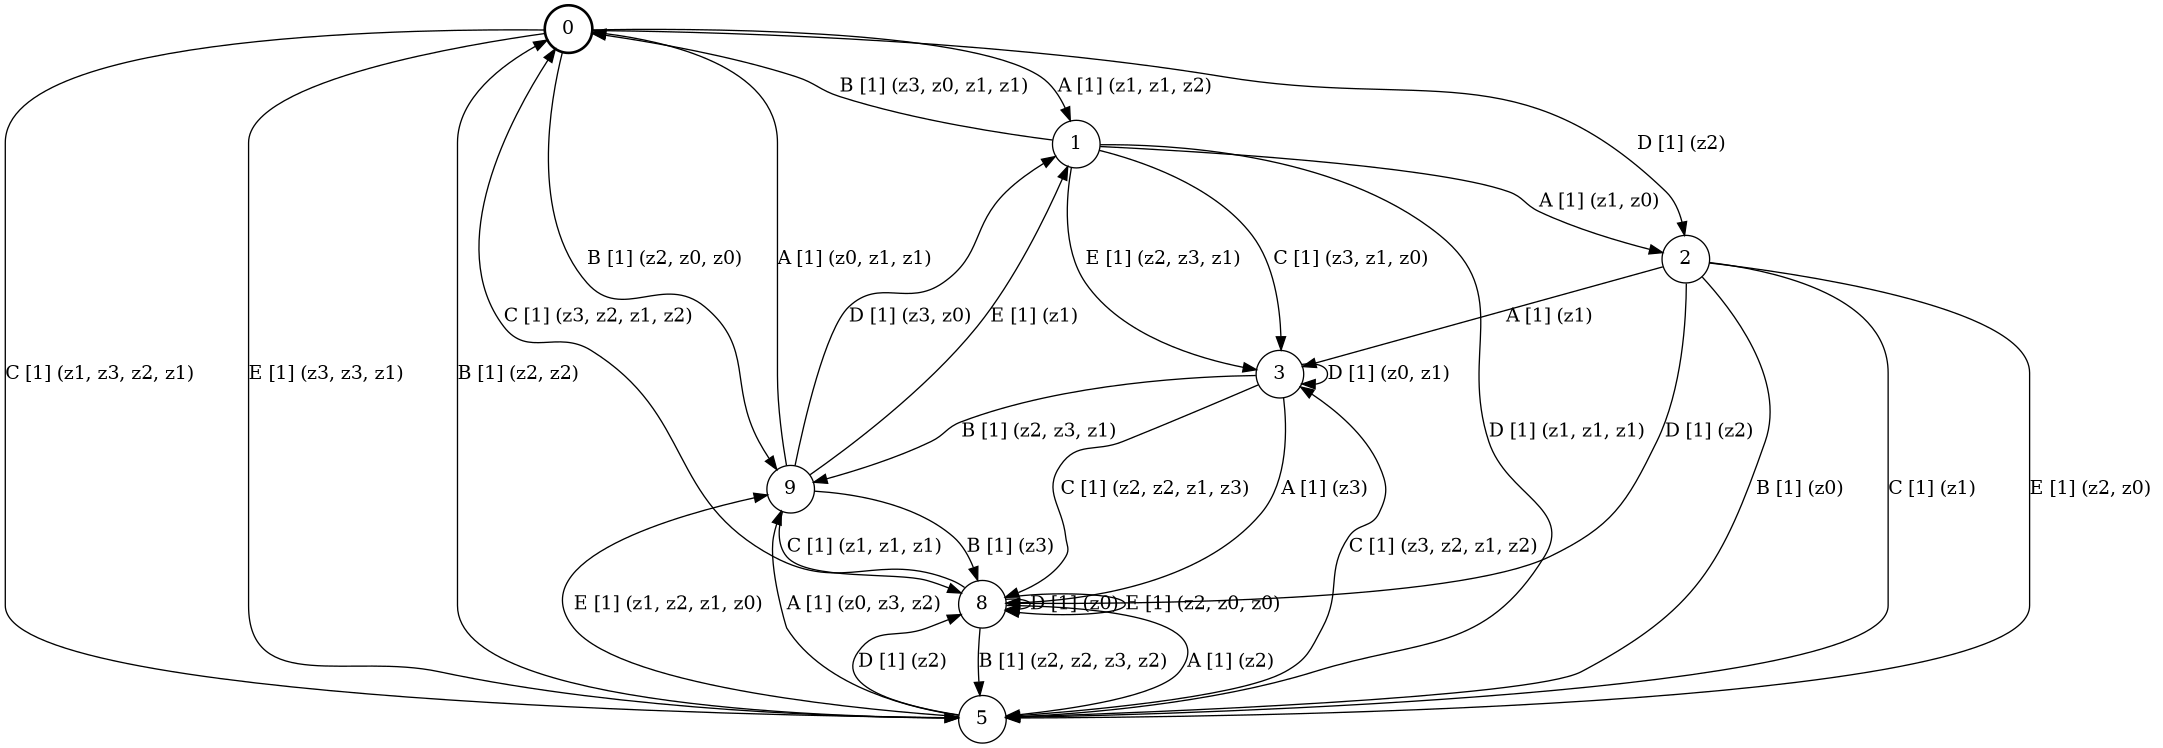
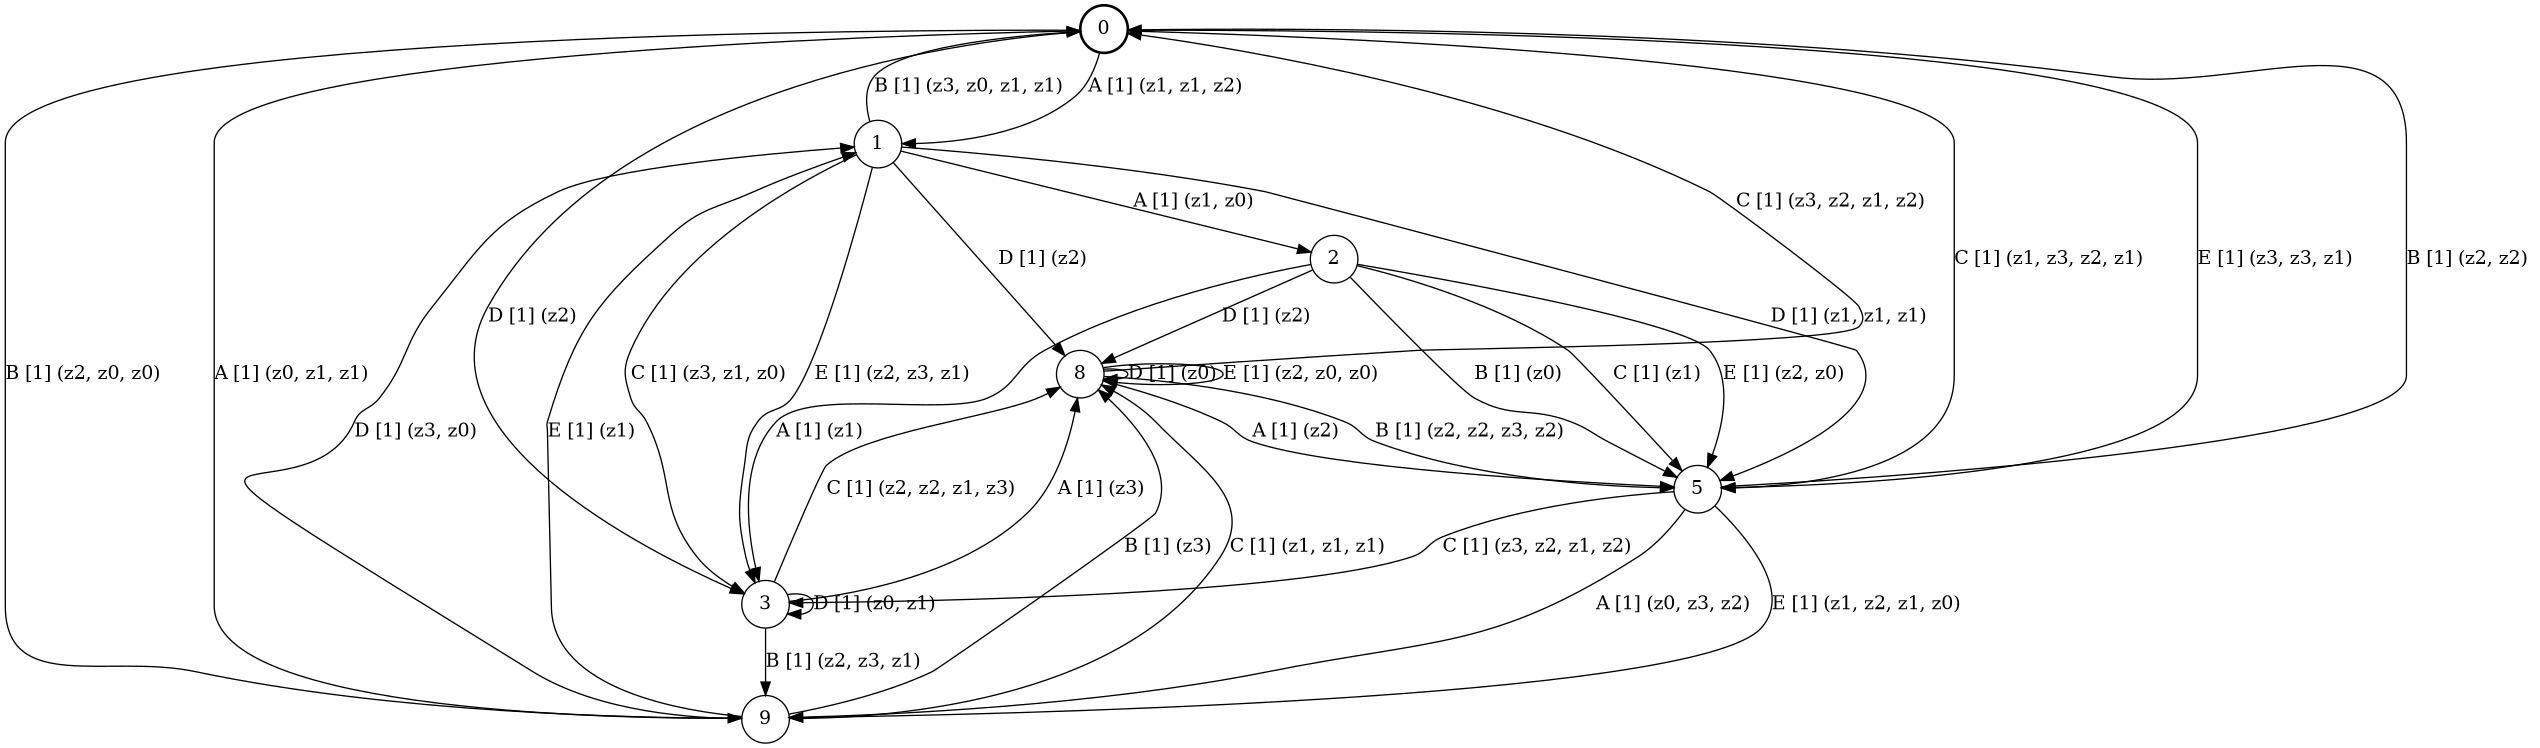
  digraph {
    node [shape=circle]
    0 [style=bold]
    1
    n3 [label=9]
    5
    2
    3
    n7 [label=8]
    0 -> 1 [label="A [1] (z1, z1, z2) "]
    0 -> n3 [label="B [1] (z2, z0, z0) "]
    0 -> 5 [label="C [1] (z1, z3, z2, z1) "]
    0 -> 5 [label="E [1] (z3, z3, z1) "]
-   0 -> 2 [label="D [1] (z2) "]
+   0 -> 3 [label="D [1] (z2) "]
    1 -> 0 [label="B [1] (z3, z0, z1, z1) "]
    1 -> 5 [label="D [1] (z1, z1, z1) "]
    1 -> 2 [label="A [1] (z1, z0) "]
    1 -> 3 [label="C [1] (z3, z1, z0) "]
    1 -> 3 [label="E [1] (z2, z3, z1) "]
    n3 -> 0 [label="A [1] (z0, z1, z1) "]
    n3 -> 1 [label="D [1] (z3, z0) "]
    n3 -> 1 [label="E [1] (z1) "]
    n3 -> n7 [label="B [1] (z3) "]
    n3 -> n7 [label="C [1] (z1, z1, z1) "]
    5 -> 0 [label="B [1] (z2, z2) "]
    5 -> n3 [label="A [1] (z0, z3, z2) "]
    5 -> n3 [label="E [1] (z1, z2, z1, z0) "]
    5 -> 3 [label="C [1] (z3, z2, z1, z2) "]
-   5 -> n7 [label="D [1] (z2) "]
+   1 -> n7 [label="D [1] (z2) "]
    2 -> 5 [label="B [1] (z0) "]
    2 -> 5 [label="C [1] (z1) "]
    2 -> 5 [label="E [1] (z2, z0) "]
    2 -> 3 [label="A [1] (z1) "]
    2 -> n7 [label="D [1] (z2) "]
    3 -> n3 [label="B [1] (z2, z3, z1) "]
    3 -> 3 [label="D [1] (z0, z1) "]
    3 -> n7 [label="A [1] (z3) "]
    3 -> n7 [label="C [1] (z2, z2, z1, z3) "]
    n7 -> 0 [label="C [1] (z3, z2, z1, z2) "]
    n7 -> 5 [label="A [1] (z2) "]
    n7 -> 5 [label="B [1] (z2, z2, z3, z2) "]
    n7 -> n7 [label="D [1] (z0) "]
    n7 -> n7 [label="E [1] (z2, z0, z0) "]
  }
